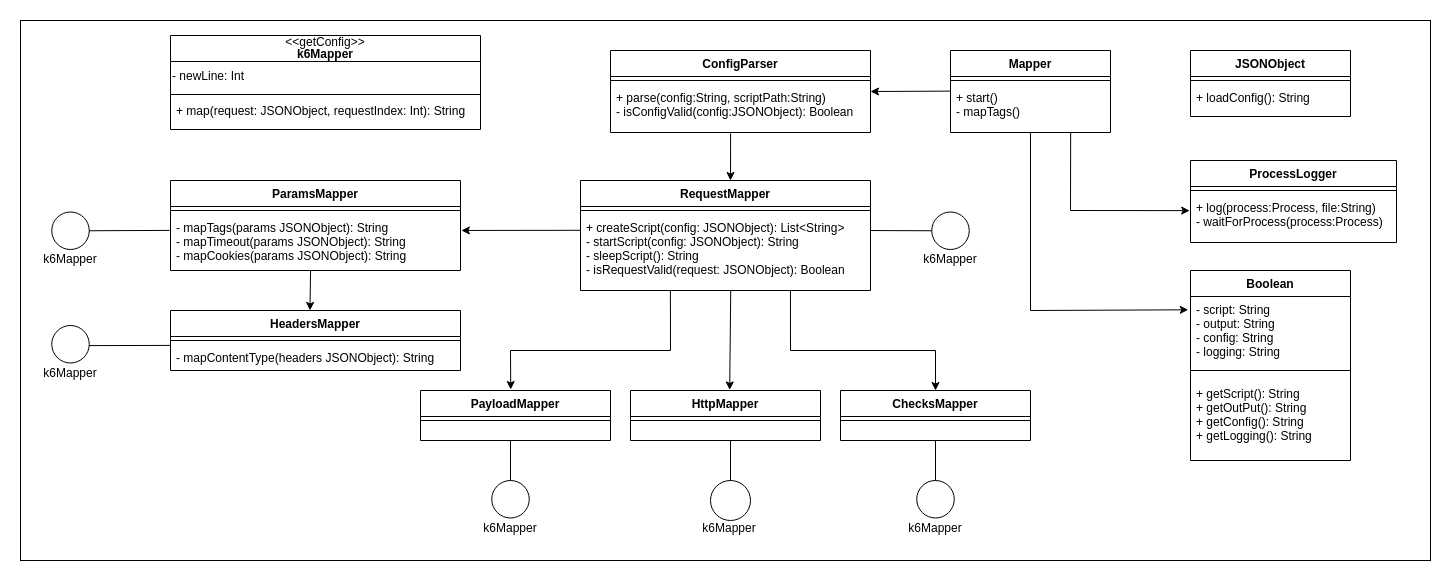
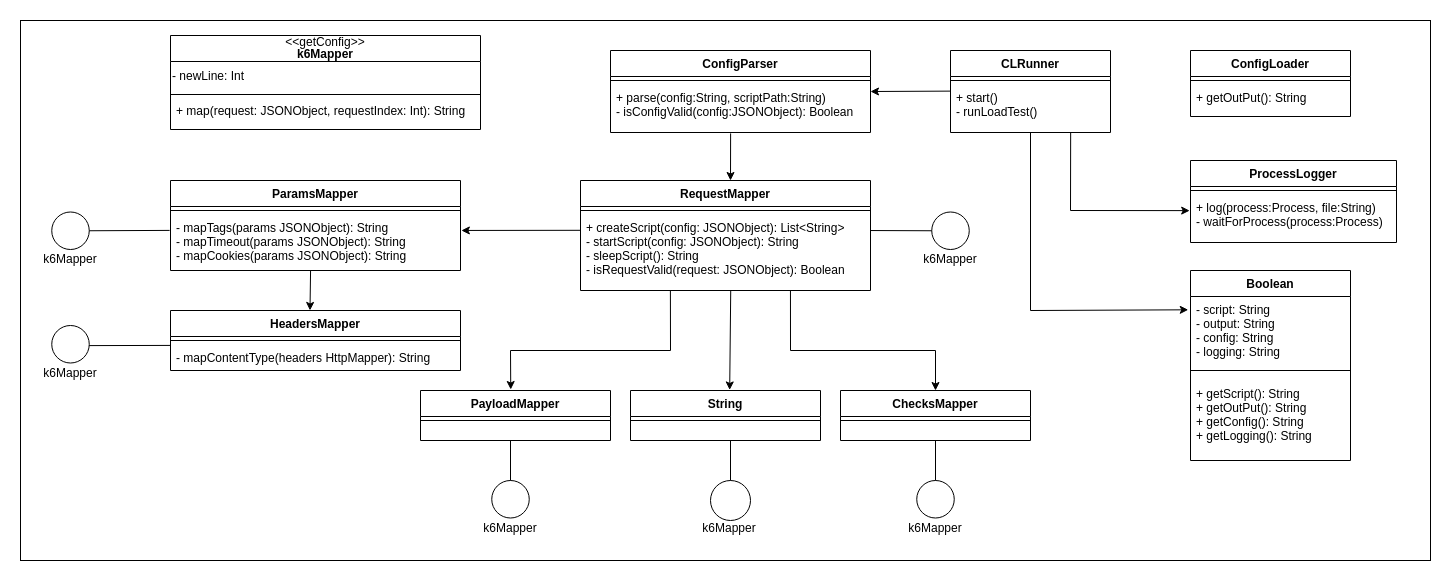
  <mxCell id="0" />
  <mxCell id="1" parent="0" />
  <mxCell id="2" value="" style="rounded=0;whiteSpace=wrap;html=1;fontSize=12;fontColor=#000000;" vertex="1" parent="1"><mxGeometry x="20" y="20" width="1410" height="540" as="geometry" /></mxCell>
- <mxCell id="3" value="Mapper" style="swimlane;fontStyle=1;align=center;verticalAlign=top;childLayout=stackLayout;horizontal=1;startSize=26;horizontalStack=0;resizeParent=1;resizeLast=0;collapsible=1;marginBottom=0;rounded=0;shadow=0;strokeWidth=1;" parent="1" vertex="1"><mxGeometry x="950" y="50" width="160" height="82" as="geometry"><mxRectangle x="230" y="140" width="160" height="26" as="alternateBounds" /></mxGeometry></mxCell>
+ <mxCell id="3" value="CLRunner" style="swimlane;fontStyle=1;align=center;verticalAlign=top;childLayout=stackLayout;horizontal=1;startSize=26;horizontalStack=0;resizeParent=1;resizeLast=0;collapsible=1;marginBottom=0;rounded=0;shadow=0;strokeWidth=1;" parent="1" vertex="1"><mxGeometry x="950" y="50" width="160" height="82" as="geometry"><mxRectangle x="230" y="140" width="160" height="26" as="alternateBounds" /></mxGeometry></mxCell>
  <mxCell id="4" value="" style="line;html=1;strokeWidth=1;align=left;verticalAlign=middle;spacingTop=-1;spacingLeft=3;spacingRight=3;rotatable=0;labelPosition=right;points=[];portConstraint=eastwest;" parent="3" vertex="1"><mxGeometry y="26" width="160" height="8" as="geometry" /></mxCell>
- <mxCell id="5" value="+ start()&#10;- mapTags()&#10;" style="text;align=left;verticalAlign=top;spacingLeft=4;spacingRight=4;overflow=hidden;rotatable=0;points=[[0,0.5],[1,0.5]];portConstraint=eastwest;" parent="3" vertex="1"><mxGeometry y="34" width="160" height="48" as="geometry" /></mxCell>
+ <mxCell id="5" value="+ start()&#10;- runLoadTest()&#10;" style="text;align=left;verticalAlign=top;spacingLeft=4;spacingRight=4;overflow=hidden;rotatable=0;points=[[0,0.5],[1,0.5]];portConstraint=eastwest;" parent="3" vertex="1"><mxGeometry y="34" width="160" height="48" as="geometry" /></mxCell>
  <mxCell id="6" value="" style="swimlane;fontStyle=1;align=center;verticalAlign=middle;childLayout=stackLayout;horizontal=1;startSize=26;horizontalStack=0;resizeParent=1;resizeLast=0;collapsible=1;marginBottom=0;rounded=0;shadow=0;strokeWidth=1;fontSize=12;labelPosition=center;verticalLabelPosition=middle;" vertex="1" parent="1"><mxGeometry x="170" y="35" width="310" height="94" as="geometry"><mxRectangle x="30" y="425" width="160" height="26" as="alternateBounds" /></mxGeometry></mxCell>
  <mxCell id="7" value="- newLine: Int" style="text;html=1;align=left;verticalAlign=middle;resizable=0;points=[];autosize=1;strokeColor=none;fillColor=none;fontSize=12;" vertex="1" parent="6"><mxGeometry y="26" width="310" height="30" as="geometry" /></mxCell>
  <mxCell id="8" value="" style="line;html=1;strokeWidth=1;align=left;verticalAlign=middle;spacingTop=-1;spacingLeft=3;spacingRight=3;rotatable=0;labelPosition=right;points=[];portConstraint=eastwest;" vertex="1" parent="6"><mxGeometry y="56" width="310" height="6" as="geometry" /></mxCell>
  <mxCell id="9" value="+ map(request: JSONObject, requestIndex: Int): String" style="text;align=left;verticalAlign=top;spacingLeft=4;spacingRight=4;overflow=hidden;rotatable=0;points=[[0,0.5],[1,0.5]];portConstraint=eastwest;" vertex="1" parent="6"><mxGeometry y="62" width="310" height="32" as="geometry" /></mxCell>
- <mxCell id="10" value="JSONObject" style="swimlane;fontStyle=1;align=center;verticalAlign=top;childLayout=stackLayout;horizontal=1;startSize=26;horizontalStack=0;resizeParent=1;resizeLast=0;collapsible=1;marginBottom=0;rounded=0;shadow=0;strokeWidth=1;" vertex="1" parent="1"><mxGeometry x="1190" y="50" width="160" height="66" as="geometry"><mxRectangle x="230" y="140" width="160" height="26" as="alternateBounds" /></mxGeometry></mxCell>
+ <mxCell id="10" value="ConfigLoader" style="swimlane;fontStyle=1;align=center;verticalAlign=top;childLayout=stackLayout;horizontal=1;startSize=26;horizontalStack=0;resizeParent=1;resizeLast=0;collapsible=1;marginBottom=0;rounded=0;shadow=0;strokeWidth=1;" vertex="1" parent="1"><mxGeometry x="1190" y="50" width="160" height="66" as="geometry"><mxRectangle x="230" y="140" width="160" height="26" as="alternateBounds" /></mxGeometry></mxCell>
  <mxCell id="11" value="" style="line;html=1;strokeWidth=1;align=left;verticalAlign=middle;spacingTop=-1;spacingLeft=3;spacingRight=3;rotatable=0;labelPosition=right;points=[];portConstraint=eastwest;" vertex="1" parent="10"><mxGeometry y="26" width="160" height="8" as="geometry" /></mxCell>
- <mxCell id="12" value="+ loadConfig(): String" style="text;align=left;verticalAlign=top;spacingLeft=4;spacingRight=4;overflow=hidden;rotatable=0;points=[[0,0.5],[1,0.5]];portConstraint=eastwest;" vertex="1" parent="10"><mxGeometry y="34" width="160" height="32" as="geometry" /></mxCell>
+ <mxCell id="12" value="+ getOutPut(): String" style="text;align=left;verticalAlign=top;spacingLeft=4;spacingRight=4;overflow=hidden;rotatable=0;points=[[0,0.5],[1,0.5]];portConstraint=eastwest;" vertex="1" parent="10"><mxGeometry y="34" width="160" height="32" as="geometry" /></mxCell>
  <mxCell id="13" value="Boolean" style="swimlane;fontStyle=1;align=center;verticalAlign=top;childLayout=stackLayout;horizontal=1;startSize=26;horizontalStack=0;resizeParent=1;resizeLast=0;collapsible=1;marginBottom=0;rounded=0;shadow=0;strokeWidth=1;" vertex="1" parent="1"><mxGeometry x="1190" y="270" width="160" height="190" as="geometry"><mxRectangle x="230" y="140" width="160" height="26" as="alternateBounds" /></mxGeometry></mxCell>
  <mxCell id="14" value="- script: String&#10;- output: String&#10;- config: String&#10;- logging: String&#10;" style="text;align=left;verticalAlign=top;spacingLeft=4;spacingRight=4;overflow=hidden;rotatable=0;points=[[0,0.5],[1,0.5]];portConstraint=eastwest;" vertex="1" parent="13"><mxGeometry y="26" width="160" height="64" as="geometry" /></mxCell>
  <mxCell id="15" value="" style="line;html=1;strokeWidth=1;align=left;verticalAlign=middle;spacingTop=-1;spacingLeft=3;spacingRight=3;rotatable=0;labelPosition=right;points=[];portConstraint=eastwest;" vertex="1" parent="13"><mxGeometry y="90" width="160" height="20" as="geometry" /></mxCell>
  <mxCell id="16" value="+ getScript(): String&#10;+ getOutPut(): String&#10;+ getConfig(): String&#10;+ getLogging(): String&#10;" style="text;align=left;verticalAlign=top;spacingLeft=4;spacingRight=4;overflow=hidden;rotatable=0;points=[[0,0.5],[1,0.5]];portConstraint=eastwest;" vertex="1" parent="13"><mxGeometry y="110" width="160" height="80" as="geometry" /></mxCell>
  <mxCell id="17" value="ProcessLogger" style="swimlane;fontStyle=1;align=center;verticalAlign=top;childLayout=stackLayout;horizontal=1;startSize=26;horizontalStack=0;resizeParent=1;resizeLast=0;collapsible=1;marginBottom=0;rounded=0;shadow=0;strokeWidth=1;" vertex="1" parent="1"><mxGeometry x="1190" y="160" width="206" height="82" as="geometry"><mxRectangle x="230" y="140" width="160" height="26" as="alternateBounds" /></mxGeometry></mxCell>
  <mxCell id="18" value="" style="line;html=1;strokeWidth=1;align=left;verticalAlign=middle;spacingTop=-1;spacingLeft=3;spacingRight=3;rotatable=0;labelPosition=right;points=[];portConstraint=eastwest;" vertex="1" parent="17"><mxGeometry y="26" width="206" height="8" as="geometry" /></mxCell>
  <mxCell id="19" value="+ log(process:Process, file:String)&#10;- waitForProcess(process:Process)&#10;" style="text;align=left;verticalAlign=top;spacingLeft=4;spacingRight=4;overflow=hidden;rotatable=0;points=[[0,0.5],[1,0.5]];portConstraint=eastwest;" vertex="1" parent="17"><mxGeometry y="34" width="206" height="48" as="geometry" /></mxCell>
  <mxCell id="20" value="ConfigParser" style="swimlane;fontStyle=1;align=center;verticalAlign=top;childLayout=stackLayout;horizontal=1;startSize=26;horizontalStack=0;resizeParent=1;resizeLast=0;collapsible=1;marginBottom=0;rounded=0;shadow=0;strokeWidth=1;" vertex="1" parent="1"><mxGeometry x="610" y="50" width="260" height="82" as="geometry"><mxRectangle x="230" y="140" width="160" height="26" as="alternateBounds" /></mxGeometry></mxCell>
  <mxCell id="21" value="" style="line;html=1;strokeWidth=1;align=left;verticalAlign=middle;spacingTop=-1;spacingLeft=3;spacingRight=3;rotatable=0;labelPosition=right;points=[];portConstraint=eastwest;" vertex="1" parent="20"><mxGeometry y="26" width="260" height="8" as="geometry" /></mxCell>
  <mxCell id="22" value="+ parse(config:String, scriptPath:String)&#10;- isConfigValid(config:JSONObject): Boolean&#10;&#10;" style="text;align=left;verticalAlign=top;spacingLeft=4;spacingRight=4;overflow=hidden;rotatable=0;points=[[0,0.5],[1,0.5]];portConstraint=eastwest;" vertex="1" parent="20"><mxGeometry y="34" width="260" height="48" as="geometry" /></mxCell>
  <mxCell id="23" value="" style="endArrow=classic;html=1;rounded=0;entryX=1;entryY=0.146;entryDx=0;entryDy=0;entryPerimeter=0;exitX=0.001;exitY=0.138;exitDx=0;exitDy=0;exitPerimeter=0;" edge="1" parent="1" source="5" target="22"><mxGeometry width="50" height="50" relative="1" as="geometry"><mxPoint x="949" y="90" as="sourcePoint" /><mxPoint x="873" y="90" as="targetPoint" /></mxGeometry></mxCell>
  <mxCell id="24" value="" style="endArrow=classic;html=1;rounded=0;exitX=0.751;exitY=0.998;exitDx=0;exitDy=0;exitPerimeter=0;entryX=-0.004;entryY=0.336;entryDx=0;entryDy=0;entryPerimeter=0;" edge="1" parent="1" source="5" target="19"><mxGeometry width="50" height="50" relative="1" as="geometry"><mxPoint x="1070" y="140" as="sourcePoint" /><mxPoint x="1130" y="230" as="targetPoint" /><Array as="points"><mxPoint x="1070" y="210" /></Array></mxGeometry></mxCell>
  <mxCell id="25" value="" style="endArrow=classic;html=1;rounded=0;exitX=0.5;exitY=0.997;exitDx=0;exitDy=0;exitPerimeter=0;entryX=-0.014;entryY=0.208;entryDx=0;entryDy=0;entryPerimeter=0;" edge="1" parent="1" source="5" target="14"><mxGeometry width="50" height="50" relative="1" as="geometry"><mxPoint x="1030" y="140" as="sourcePoint" /><mxPoint x="1070" y="310" as="targetPoint" /><Array as="points"><mxPoint x="1030" y="310" /></Array></mxGeometry></mxCell>
  <mxCell id="26" value="RequestMapper" style="swimlane;fontStyle=1;align=center;verticalAlign=top;childLayout=stackLayout;horizontal=1;startSize=26;horizontalStack=0;resizeParent=1;resizeLast=0;collapsible=1;marginBottom=0;rounded=0;shadow=0;strokeWidth=1;" vertex="1" parent="1"><mxGeometry x="580" y="180" width="290" height="110" as="geometry"><mxRectangle x="230" y="140" width="160" height="26" as="alternateBounds" /></mxGeometry></mxCell>
  <mxCell id="27" value="" style="line;html=1;strokeWidth=1;align=left;verticalAlign=middle;spacingTop=-1;spacingLeft=3;spacingRight=3;rotatable=0;labelPosition=right;points=[];portConstraint=eastwest;" vertex="1" parent="26"><mxGeometry y="26" width="290" height="8" as="geometry" /></mxCell>
  <mxCell id="28" value="+ createScript(config: JSONObject): List&lt;String&gt;&#10;- startScript(config: JSONObject): String&#10;- sleepScript(): String&#10;- isRequestValid(request: JSONObject): Boolean&#10;" style="text;align=left;verticalAlign=top;spacingLeft=4;spacingRight=4;overflow=hidden;rotatable=0;points=[[0,0.5],[1,0.5]];portConstraint=eastwest;" vertex="1" parent="26"><mxGeometry y="34" width="290" height="76" as="geometry" /></mxCell>
  <mxCell id="29" value="&amp;lt;&amp;lt;getConfig&amp;gt;&amp;gt;" style="text;html=1;strokeColor=none;fillColor=none;align=center;verticalAlign=top;whiteSpace=wrap;rounded=0;fontSize=12;fontColor=#000000;horizontal=1;spacing=10;" vertex="1" parent="1"><mxGeometry x="170" y="20" width="310" height="15" as="geometry" /></mxCell>
  <mxCell id="30" value="&lt;b&gt;k6Mapper&lt;/b&gt;" style="text;html=1;strokeColor=none;fillColor=none;align=center;verticalAlign=top;whiteSpace=wrap;rounded=0;fontSize=12;fontColor=#000000;spacing=22;" vertex="1" parent="1"><mxGeometry x="170" y="20" width="310" height="10" as="geometry" /></mxCell>
  <mxCell id="31" value="ParamsMapper" style="swimlane;fontStyle=1;align=center;verticalAlign=top;childLayout=stackLayout;horizontal=1;startSize=26;horizontalStack=0;resizeParent=1;resizeLast=0;collapsible=1;marginBottom=0;rounded=0;shadow=0;strokeWidth=1;" vertex="1" parent="1"><mxGeometry x="170" y="180" width="290" height="90" as="geometry"><mxRectangle x="230" y="140" width="160" height="26" as="alternateBounds" /></mxGeometry></mxCell>
  <mxCell id="32" value="" style="line;html=1;strokeWidth=1;align=left;verticalAlign=middle;spacingTop=-1;spacingLeft=3;spacingRight=3;rotatable=0;labelPosition=right;points=[];portConstraint=eastwest;" vertex="1" parent="31"><mxGeometry y="26" width="290" height="8" as="geometry" /></mxCell>
  <mxCell id="33" value="- mapTags(params JSONObject): String&#10;- mapTimeout(params JSONObject): String&#10;- mapCookies(params JSONObject): String&#10;&#10;" style="text;align=left;verticalAlign=top;spacingLeft=4;spacingRight=4;overflow=hidden;rotatable=0;points=[[0,0.5],[1,0.5]];portConstraint=eastwest;" vertex="1" parent="31"><mxGeometry y="34" width="290" height="56" as="geometry" /></mxCell>
  <mxCell id="34" value="HeadersMapper" style="swimlane;fontStyle=1;align=center;verticalAlign=top;childLayout=stackLayout;horizontal=1;startSize=26;horizontalStack=0;resizeParent=1;resizeLast=0;collapsible=1;marginBottom=0;rounded=0;shadow=0;strokeWidth=1;" vertex="1" parent="1"><mxGeometry x="170" y="310" width="290" height="60" as="geometry"><mxRectangle x="230" y="140" width="160" height="26" as="alternateBounds" /></mxGeometry></mxCell>
  <mxCell id="35" value="" style="line;html=1;strokeWidth=1;align=left;verticalAlign=middle;spacingTop=-1;spacingLeft=3;spacingRight=3;rotatable=0;labelPosition=right;points=[];portConstraint=eastwest;" vertex="1" parent="34"><mxGeometry y="26" width="290" height="8" as="geometry" /></mxCell>
- <mxCell id="36" value="- mapContentType(headers JSONObject): String&#10;&#10;&#10;" style="text;align=left;verticalAlign=top;spacingLeft=4;spacingRight=4;overflow=hidden;rotatable=0;points=[[0,0.5],[1,0.5]];portConstraint=eastwest;" vertex="1" parent="34"><mxGeometry y="34" width="290" height="26" as="geometry" /></mxCell>
+ <mxCell id="36" value="- mapContentType(headers HttpMapper): String&#10;&#10;&#10;" style="text;align=left;verticalAlign=top;spacingLeft=4;spacingRight=4;overflow=hidden;rotatable=0;points=[[0,0.5],[1,0.5]];portConstraint=eastwest;" vertex="1" parent="34"><mxGeometry y="34" width="290" height="26" as="geometry" /></mxCell>
  <mxCell id="37" value="PayloadMapper" style="swimlane;fontStyle=1;align=center;verticalAlign=top;childLayout=stackLayout;horizontal=1;startSize=26;horizontalStack=0;resizeParent=1;resizeLast=0;collapsible=1;marginBottom=0;rounded=0;shadow=0;strokeWidth=1;" vertex="1" parent="1"><mxGeometry x="420" y="390" width="190" height="50" as="geometry"><mxRectangle x="230" y="140" width="160" height="26" as="alternateBounds" /></mxGeometry></mxCell>
  <mxCell id="38" value="" style="line;html=1;strokeWidth=1;align=left;verticalAlign=middle;spacingTop=-1;spacingLeft=3;spacingRight=3;rotatable=0;labelPosition=right;points=[];portConstraint=eastwest;" vertex="1" parent="37"><mxGeometry y="26" width="190" height="8" as="geometry" /></mxCell>
- <mxCell id="39" value="HttpMapper" style="swimlane;fontStyle=1;align=center;verticalAlign=top;childLayout=stackLayout;horizontal=1;startSize=26;horizontalStack=0;resizeParent=1;resizeLast=0;collapsible=1;marginBottom=0;rounded=0;shadow=0;strokeWidth=1;" vertex="1" parent="1"><mxGeometry x="630" y="390" width="190" height="50" as="geometry"><mxRectangle x="230" y="140" width="160" height="26" as="alternateBounds" /></mxGeometry></mxCell>
+ <mxCell id="39" value="String" style="swimlane;fontStyle=1;align=center;verticalAlign=top;childLayout=stackLayout;horizontal=1;startSize=26;horizontalStack=0;resizeParent=1;resizeLast=0;collapsible=1;marginBottom=0;rounded=0;shadow=0;strokeWidth=1;" vertex="1" parent="1"><mxGeometry x="630" y="390" width="190" height="50" as="geometry"><mxRectangle x="230" y="140" width="160" height="26" as="alternateBounds" /></mxGeometry></mxCell>
  <mxCell id="40" value="" style="line;html=1;strokeWidth=1;align=left;verticalAlign=middle;spacingTop=-1;spacingLeft=3;spacingRight=3;rotatable=0;labelPosition=right;points=[];portConstraint=eastwest;" vertex="1" parent="39"><mxGeometry y="26" width="190" height="8" as="geometry" /></mxCell>
  <mxCell id="41" value="ChecksMapper" style="swimlane;fontStyle=1;align=center;verticalAlign=top;childLayout=stackLayout;horizontal=1;startSize=26;horizontalStack=0;resizeParent=1;resizeLast=0;collapsible=1;marginBottom=0;rounded=0;shadow=0;strokeWidth=1;" vertex="1" parent="1"><mxGeometry x="840" y="390" width="190" height="50" as="geometry"><mxRectangle x="230" y="140" width="160" height="26" as="alternateBounds" /></mxGeometry></mxCell>
  <mxCell id="42" value="" style="line;html=1;strokeWidth=1;align=left;verticalAlign=middle;spacingTop=-1;spacingLeft=3;spacingRight=3;rotatable=0;labelPosition=right;points=[];portConstraint=eastwest;" vertex="1" parent="41"><mxGeometry y="26" width="190" height="8" as="geometry" /></mxCell>
  <mxCell id="43" value="" style="endArrow=classic;html=1;rounded=0;fontSize=12;fontColor=#000000;exitX=0.462;exitY=1.019;exitDx=0;exitDy=0;exitPerimeter=0;" edge="1" parent="1" source="22"><mxGeometry width="50" height="50" relative="1" as="geometry"><mxPoint x="660" y="450" as="sourcePoint" /><mxPoint x="730" y="180" as="targetPoint" /></mxGeometry></mxCell>
  <mxCell id="44" value="" style="ellipse;whiteSpace=wrap;html=1;aspect=fixed;fontSize=12;fontColor=#000000;align=center;" vertex="1" parent="1"><mxGeometry x="51.25" y="211.5" width="37.5" height="37.5" as="geometry" /></mxCell>
  <mxCell id="45" value="k6Mapper" style="text;html=1;strokeColor=none;fillColor=none;align=center;verticalAlign=middle;whiteSpace=wrap;rounded=0;fontSize=12;fontColor=#000000;" vertex="1" parent="1"><mxGeometry x="40" y="249" width="60" height="20" as="geometry" /></mxCell>
  <mxCell id="46" value="" style="endArrow=none;html=1;rounded=0;fontSize=12;fontColor=#000000;exitX=-0.003;exitY=0.284;exitDx=0;exitDy=0;exitPerimeter=0;entryX=1;entryY=0.5;entryDx=0;entryDy=0;" edge="1" parent="1" source="33" target="44"><mxGeometry width="50" height="50" relative="1" as="geometry"><mxPoint x="160" y="230" as="sourcePoint" /><mxPoint x="110" y="230" as="targetPoint" /></mxGeometry></mxCell>
  <mxCell id="47" value="" style="ellipse;whiteSpace=wrap;html=1;aspect=fixed;fontSize=12;fontColor=#000000;align=center;" vertex="1" parent="1"><mxGeometry x="51.25" y="325" width="37.5" height="37.5" as="geometry" /></mxCell>
  <mxCell id="48" value="k6Mapper" style="text;html=1;strokeColor=none;fillColor=none;align=center;verticalAlign=middle;whiteSpace=wrap;rounded=0;fontSize=12;fontColor=#000000;" vertex="1" parent="1"><mxGeometry x="40" y="362.5" width="60" height="20" as="geometry" /></mxCell>
  <mxCell id="49" value="" style="endArrow=none;html=1;rounded=0;fontSize=12;fontColor=#000000;entryX=0;entryY=0.035;entryDx=0;entryDy=0;entryPerimeter=0;exitX=0.996;exitY=0.536;exitDx=0;exitDy=0;exitPerimeter=0;" edge="1" parent="1" source="47" target="36"><mxGeometry width="50" height="50" relative="1" as="geometry"><mxPoint x="90" y="345" as="sourcePoint" /><mxPoint x="120" y="325" as="targetPoint" /></mxGeometry></mxCell>
  <mxCell id="50" value="" style="ellipse;whiteSpace=wrap;html=1;aspect=fixed;fontSize=12;fontColor=#000000;align=center;" vertex="1" parent="1"><mxGeometry x="931.25" y="211.5" width="37.5" height="37.5" as="geometry" /></mxCell>
  <mxCell id="51" value="k6Mapper" style="text;html=1;strokeColor=none;fillColor=none;align=center;verticalAlign=middle;whiteSpace=wrap;rounded=0;fontSize=12;fontColor=#000000;" vertex="1" parent="1"><mxGeometry x="920" y="249" width="60" height="20" as="geometry" /></mxCell>
  <mxCell id="52" value="" style="endArrow=none;html=1;rounded=0;fontSize=12;fontColor=#000000;entryX=0;entryY=0.5;entryDx=0;entryDy=0;exitX=1.001;exitY=0.211;exitDx=0;exitDy=0;exitPerimeter=0;" edge="1" parent="1" source="28" target="50"><mxGeometry width="50" height="50" relative="1" as="geometry"><mxPoint x="860" y="270" as="sourcePoint" /><mxPoint x="910" y="220" as="targetPoint" /></mxGeometry></mxCell>
  <mxCell id="53" value="" style="ellipse;whiteSpace=wrap;html=1;aspect=fixed;fontSize=12;fontColor=#000000;align=center;" vertex="1" parent="1"><mxGeometry x="491.25" y="480" width="37.5" height="37.5" as="geometry" /></mxCell>
  <mxCell id="54" value="k6Mapper" style="text;html=1;strokeColor=none;fillColor=none;align=center;verticalAlign=middle;whiteSpace=wrap;rounded=0;fontSize=12;fontColor=#000000;" vertex="1" parent="1"><mxGeometry x="480" y="517.5" width="60" height="20" as="geometry" /></mxCell>
  <mxCell id="55" value="" style="ellipse;whiteSpace=wrap;html=1;aspect=fixed;fontSize=12;fontColor=#000000;align=center;" vertex="1" parent="1"><mxGeometry y="480" width="40" height="40" as="geometry" x="710" /></mxCell>
  <mxCell id="56" value="k6Mapper" style="text;html=1;strokeColor=none;fillColor=none;align=center;verticalAlign=middle;whiteSpace=wrap;rounded=0;fontSize=12;fontColor=#000000;" vertex="1" parent="1"><mxGeometry x="698.75" y="517.5" width="60" height="20" as="geometry" /></mxCell>
  <mxCell id="57" value="" style="ellipse;whiteSpace=wrap;html=1;aspect=fixed;fontSize=12;fontColor=#000000;align=center;" vertex="1" parent="1"><mxGeometry x="916.25" y="480" width="37.5" height="37.5" as="geometry" /></mxCell>
  <mxCell id="58" value="k6Mapper" style="text;html=1;strokeColor=none;fillColor=none;align=center;verticalAlign=middle;whiteSpace=wrap;rounded=0;fontSize=12;fontColor=#000000;" vertex="1" parent="1"><mxGeometry x="905" y="517.5" width="60" height="20" as="geometry" /></mxCell>
  <mxCell id="59" value="" style="endArrow=none;html=1;rounded=0;fontSize=12;fontColor=#000000;exitX=0.5;exitY=0;exitDx=0;exitDy=0;" edge="1" parent="1" source="53"><mxGeometry width="50" height="50" relative="1" as="geometry"><mxPoint x="490" y="490" as="sourcePoint" /><mxPoint x="510" y="440" as="targetPoint" /></mxGeometry></mxCell>
  <mxCell id="60" value="" style="endArrow=none;html=1;rounded=0;fontSize=12;fontColor=#000000;exitX=0.5;exitY=0;exitDx=0;exitDy=0;entryX=0.5;entryY=1;entryDx=0;entryDy=0;" edge="1" parent="1" source="57" target="41"><mxGeometry width="50" height="50" relative="1" as="geometry"><mxPoint x="890" y="490" as="sourcePoint" /><mxPoint x="940" y="440" as="targetPoint" /></mxGeometry></mxCell>
  <mxCell id="61" value="" style="endArrow=classic;html=1;rounded=0;fontSize=12;fontColor=#000000;exitX=0.31;exitY=1.002;exitDx=0;exitDy=0;exitPerimeter=0;entryX=0.475;entryY=-0.02;entryDx=0;entryDy=0;entryPerimeter=0;" edge="1" parent="1" source="28" target="37"><mxGeometry width="50" height="50" relative="1" as="geometry"><mxPoint x="590" y="340" as="sourcePoint" /><mxPoint x="530" y="370" as="targetPoint" /><Array as="points"><mxPoint x="670" y="350" /><mxPoint x="510" y="350" /></Array></mxGeometry></mxCell>
  <mxCell id="62" value="" style="endArrow=classic;html=1;rounded=0;fontSize=12;fontColor=#000000;exitX=0.724;exitY=1;exitDx=0;exitDy=0;exitPerimeter=0;entryX=0.5;entryY=0;entryDx=0;entryDy=0;" edge="1" parent="1" source="28" target="41"><mxGeometry width="50" height="50" relative="1" as="geometry"><mxPoint x="810" y="360" as="sourcePoint" /><mxPoint x="950" y="370" as="targetPoint" /><Array as="points"><mxPoint x="790" y="350" /><mxPoint x="935" y="350" /></Array></mxGeometry></mxCell>
  <mxCell id="63" value="" style="endArrow=classic;html=1;rounded=0;fontSize=12;fontColor=#000000;entryX=1.003;entryY=0.285;entryDx=0;entryDy=0;entryPerimeter=0;exitX=-0.001;exitY=0.208;exitDx=0;exitDy=0;exitPerimeter=0;" edge="1" parent="1" source="28" target="33"><mxGeometry width="50" height="50" relative="1" as="geometry"><mxPoint x="570" y="230" as="sourcePoint" /><mxPoint x="560" y="210" as="targetPoint" /></mxGeometry></mxCell>
  <mxCell id="64" value="" style="endArrow=classic;html=1;rounded=0;fontSize=12;fontColor=#000000;exitX=0.483;exitY=1.008;exitDx=0;exitDy=0;exitPerimeter=0;entryX=0.481;entryY=-0.001;entryDx=0;entryDy=0;entryPerimeter=0;" edge="1" parent="1" source="33" target="34"><mxGeometry width="50" height="50" relative="1" as="geometry"><mxPoint x="310" y="280" as="sourcePoint" /><mxPoint x="310" y="300" as="targetPoint" /></mxGeometry></mxCell>
  <mxCell id="65" value="" style="endArrow=none;html=1;rounded=0;fontSize=12;fontColor=#000000;exitX=0.5;exitY=0;exitDx=0;exitDy=0;" edge="1" parent="1" source="55"><mxGeometry width="50" height="50" relative="1" as="geometry"><mxPoint x="730" y="460" as="sourcePoint" /><mxPoint x="730" y="440" as="targetPoint" /></mxGeometry></mxCell>
  <mxCell id="66" value="" style="endArrow=classic;html=1;rounded=0;fontSize=12;fontColor=#000000;exitX=0.518;exitY=0.998;exitDx=0;exitDy=0;exitPerimeter=0;entryX=0.522;entryY=-0.011;entryDx=0;entryDy=0;entryPerimeter=0;" edge="1" parent="1" source="28" target="39"><mxGeometry width="50" height="50" relative="1" as="geometry"><mxPoint x="730" y="300" as="sourcePoint" /><mxPoint x="730" y="340" as="targetPoint" /></mxGeometry></mxCell>
